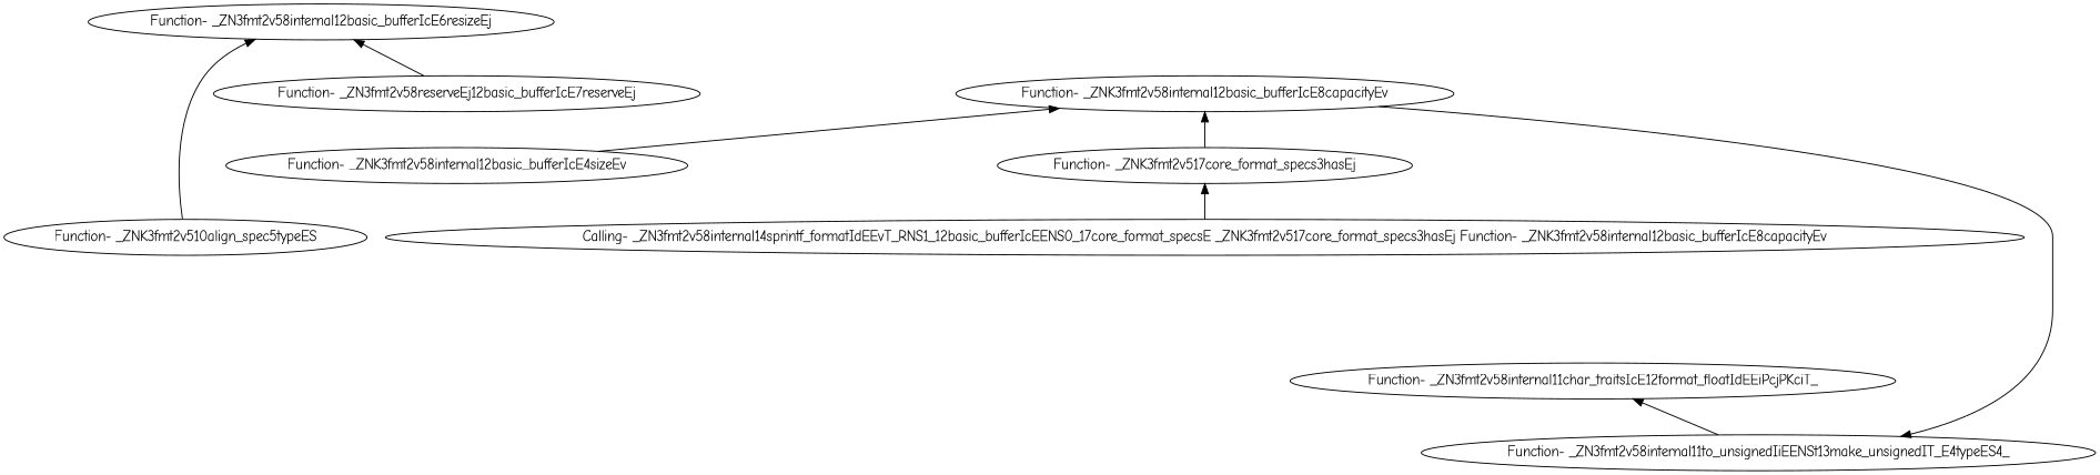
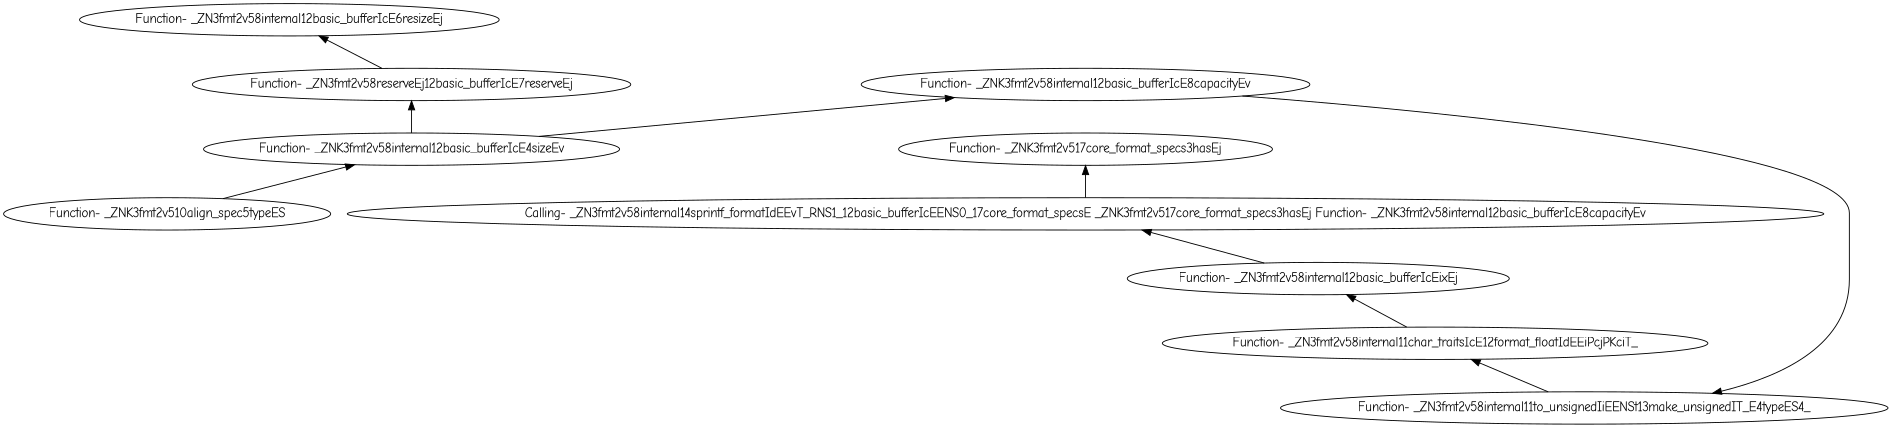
  digraph {
    fontname="Comic Neue"
    node [fontname="Comic Neue"]
    edge [dir=back fontname="Comic Neue"]
    n1 [label="Function- _ZNK3fmt2v510align_spec5typeES"]
    "Function- _ZNK3fmt2v58internal12basic_bufferIcE4sizeEv"
    n3 [label="Function- _ZN3fmt2v58reserveEj12basic_bufferIcE7reserveEj"]
    "Function- _ZN3fmt2v58internal12basic_bufferIcE6resizeEj"
    "Function- _ZNK3fmt2v58internal12basic_bufferIcE8capacityEv"
    "Function- _ZNK3fmt2v517core_format_specs3hasEj"
    "Calling- _ZN3fmt2v58internal14sprintf_formatIdEEvT_RNS1_12basic_bufferIcEENS0_17core_format_specsE _ZNK3fmt2v517core_format_specs3hasEj Function- _ZNK3fmt2v58internal12basic_bufferIcE8capacityEv"
    "Function- _ZN3fmt2v58internal11to_unsignedIiEENSt13make_unsignedIT_E4typeES4_"
    "Function- _ZN3fmt2v58internal11char_traitsIcE12format_floatIdEEiPcjPKciT_"
-   "Function- _ZN3fmt2v58internal12basic_bufferIcE6resizeEj" -> n1
+   "Function- _ZN3fmt2v58internal12basic_bufferIcEixEj"
+   "Function- _ZNK3fmt2v58internal12basic_bufferIcE4sizeEv" -> n1
+   n3 -> "Function- _ZNK3fmt2v58internal12basic_bufferIcE4sizeEv"
    "Function- _ZN3fmt2v58internal12basic_bufferIcE6resizeEj" -> n3
    "Function- _ZNK3fmt2v58internal12basic_bufferIcE8capacityEv" -> "Function- _ZNK3fmt2v58internal12basic_bufferIcE4sizeEv"
-   "Function- _ZNK3fmt2v58internal12basic_bufferIcE8capacityEv" -> "Function- _ZNK3fmt2v517core_format_specs3hasEj"
    "Function- _ZNK3fmt2v517core_format_specs3hasEj" -> "Calling- _ZN3fmt2v58internal14sprintf_formatIdEEvT_RNS1_12basic_bufferIcEENS0_17core_format_specsE _ZNK3fmt2v517core_format_specs3hasEj Function- _ZNK3fmt2v58internal12basic_bufferIcE8capacityEv"
+   "Calling- _ZN3fmt2v58internal14sprintf_formatIdEEvT_RNS1_12basic_bufferIcEENS0_17core_format_specsE _ZNK3fmt2v517core_format_specs3hasEj Function- _ZNK3fmt2v58internal12basic_bufferIcE8capacityEv" -> "Function- _ZN3fmt2v58internal12basic_bufferIcEixEj"
    "Function- _ZN3fmt2v58internal11to_unsignedIiEENSt13make_unsignedIT_E4typeES4_" -> "Function- _ZNK3fmt2v58internal12basic_bufferIcE8capacityEv"
    "Function- _ZN3fmt2v58internal11char_traitsIcE12format_floatIdEEiPcjPKciT_" -> "Function- _ZN3fmt2v58internal11to_unsignedIiEENSt13make_unsignedIT_E4typeES4_"
+   "Function- _ZN3fmt2v58internal12basic_bufferIcEixEj" -> "Function- _ZN3fmt2v58internal11char_traitsIcE12format_floatIdEEiPcjPKciT_"
  }
